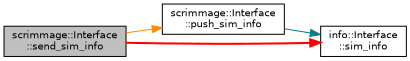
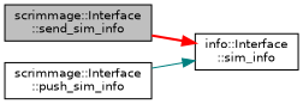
  digraph {
    rankdir=LR
    node [color=black fillcolor=white fontname=Helvetica fontsize=10 shape=box style=filled]
    edge [fontname=Helvetica fontsize=10 labelfontname=Helvetica labelfontsize=10 style=solid]
    n1 [fillcolor=grey75 fontcolor=black height=0.2 label="scrimmage::Interface\l::send_sim_info" width=0.4]
    n2 [height=0.2 label="scrimmage::Interface\l::push_sim_info" width=0.4]
    n3 [height=0.2 label="info::Interface\l::sim_info" width=0.4]
-   n1 -> n2 [color=darkorange]
    n1 -> n3 [color=red style=bold]
    n2 -> n3 [color=teal]
  }
